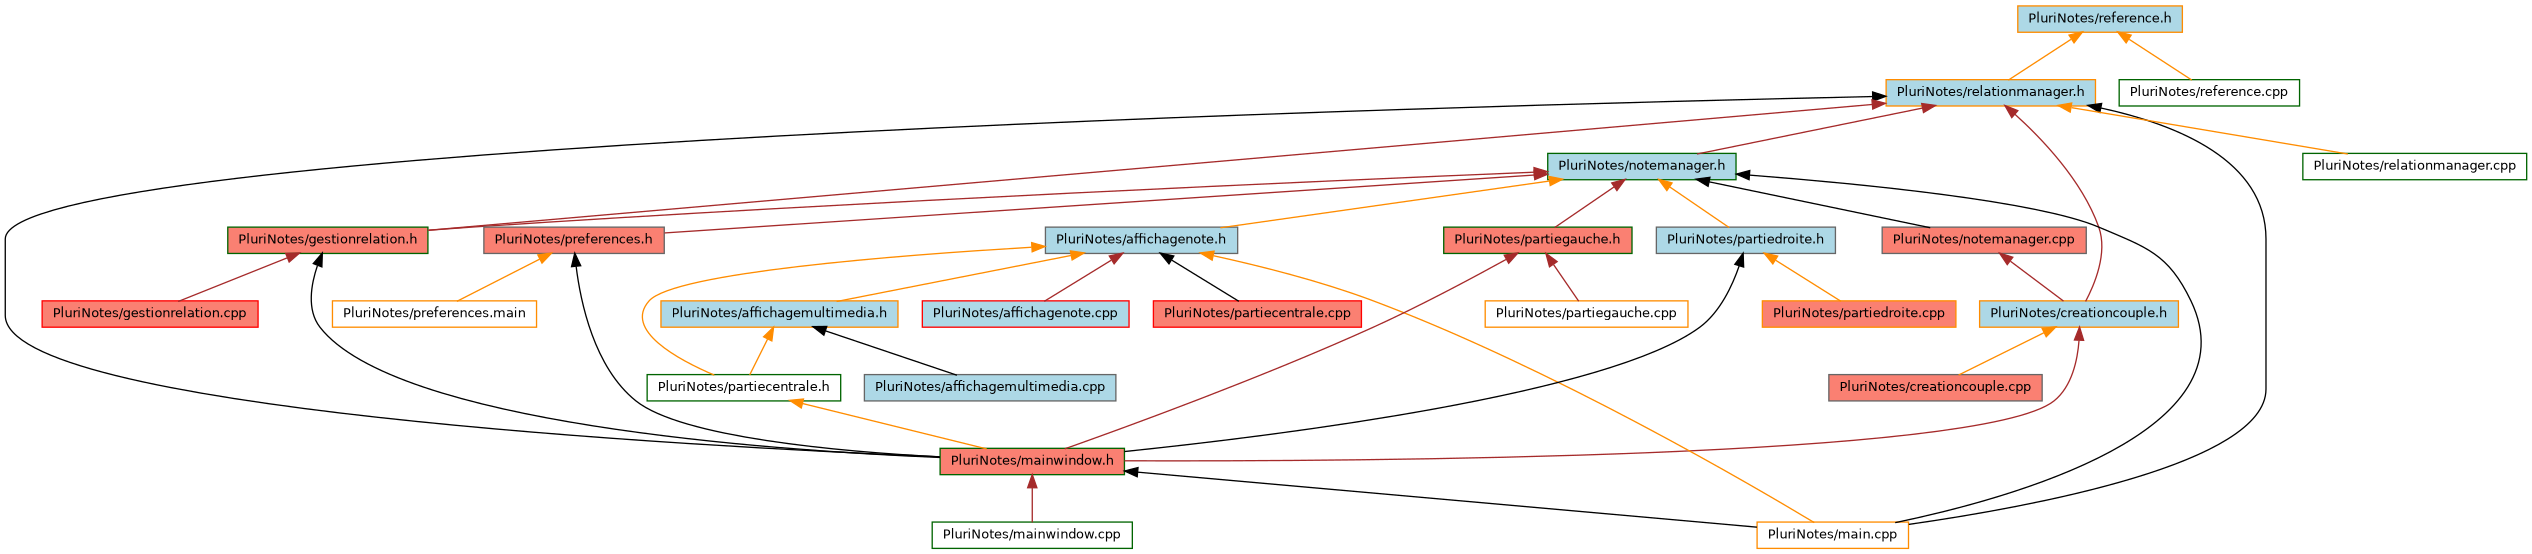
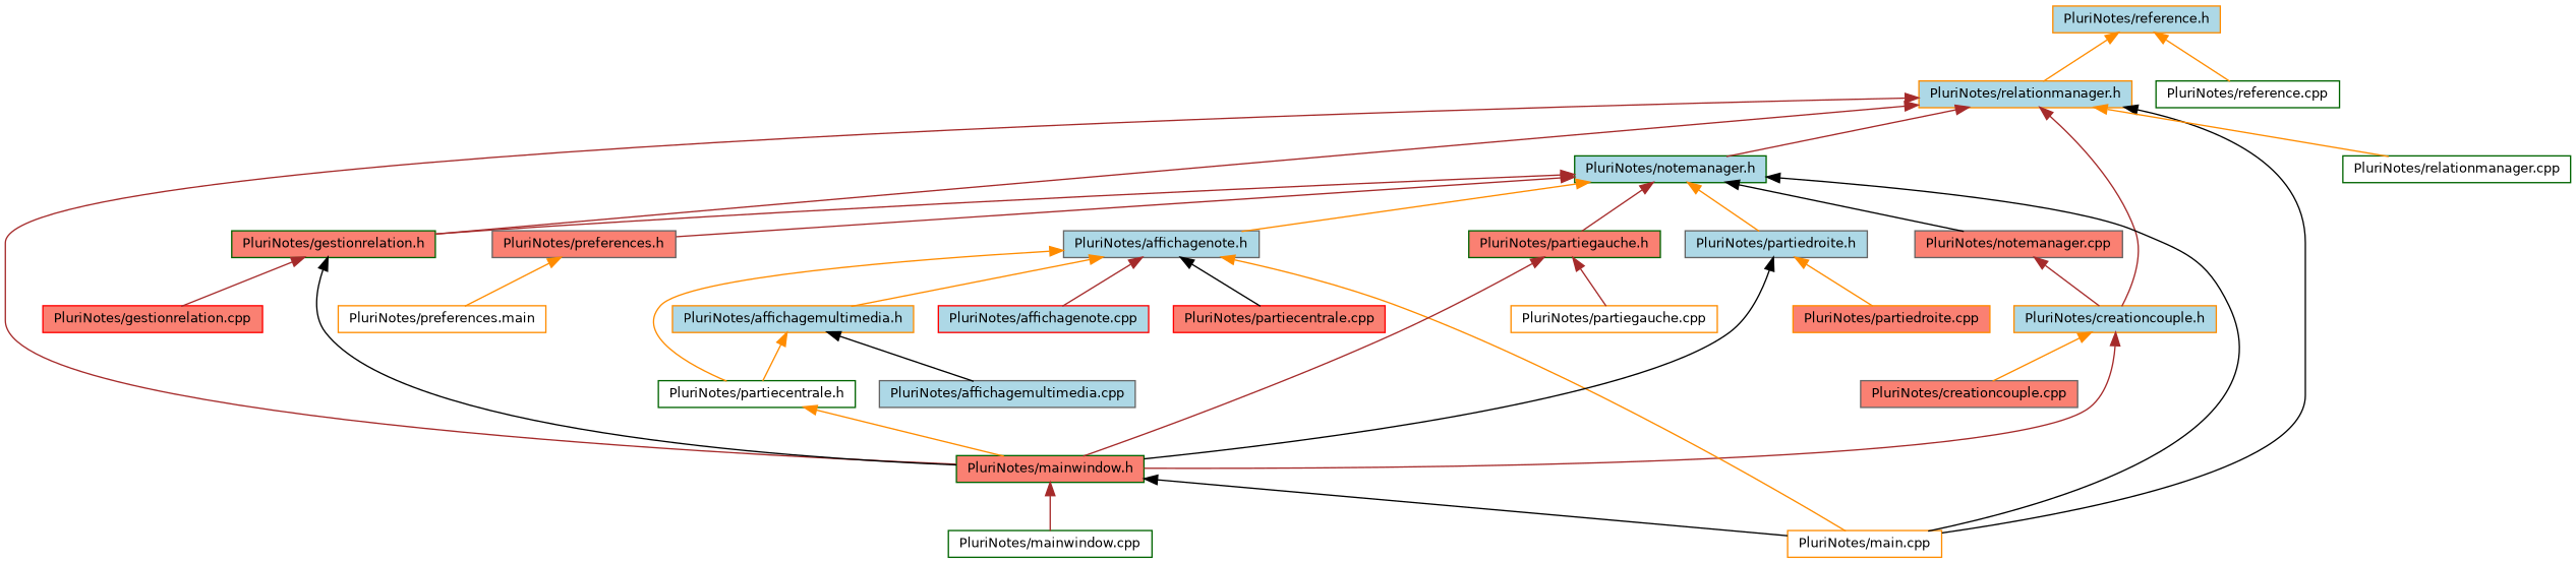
  digraph {
    node [color=darkorange fillcolor=lightblue fontname=Helvetica fontsize=10 shape=record style=filled]
    edge [color=brown dir=back fontname=Helvetica fontsize=10 labelfontname=Helvetica labelfontsize=10 style=solid]
    n1 [fontcolor=black height=0.2 label="PluriNotes/reference.h" width=0.4]
    n2 [height=0.2 label="PluriNotes/relationmanager.h" width=0.4]
    n3 [color=darkgreen fillcolor=white height=0.2 label="PluriNotes/reference.cpp" width=0.4]
    n4 [color=darkgreen height=0.2 label="PluriNotes/notemanager.h" width=0.4]
    n5 [color=darkgreen fillcolor=salmon height=0.2 label="PluriNotes/mainwindow.h" width=0.4]
    n6 [fillcolor=white height=0.2 label="PluriNotes/main.cpp" width=0.4]
    n7 [height=0.2 label="PluriNotes/creationcouple.h" width=0.4]
    n8 [color=darkgreen fillcolor=salmon height=0.2 label="PluriNotes/gestionrelation.h" width=0.4]
    n9 [color=darkgreen fillcolor=white height=0.2 label="PluriNotes/relationmanager.cpp" width=0.4]
    n10 [color=gray40 height=0.2 label="PluriNotes/affichagenote.h" width=0.4]
    n11 [color=darkgreen fillcolor=salmon height=0.2 label="PluriNotes/partiegauche.h" width=0.4]
    n12 [color=gray40 height=0.2 label="PluriNotes/partiedroite.h" width=0.4]
    n13 [color=gray40 fillcolor=salmon height=0.2 label="PluriNotes/preferences.h" width=0.4]
    n14 [color=gray40 fillcolor=salmon height=0.2 label="PluriNotes/notemanager.cpp" width=0.4]
    n15 [color=darkgreen fillcolor=white height=0.2 label="PluriNotes/mainwindow.cpp" width=0.4]
    n16 [color=gray40 fillcolor=salmon height=0.2 label="PluriNotes/creationcouple.cpp" width=0.4]
    n17 [color=red fillcolor=salmon height=0.2 label="PluriNotes/gestionrelation.cpp" width=0.4]
    n18 [height=0.2 label="PluriNotes/affichagemultimedia.h" width=0.4]
    n19 [color=darkgreen fillcolor=white height=0.2 label="PluriNotes/partiecentrale.h" width=0.4]
    n20 [color=red height=0.2 label="PluriNotes/affichagenote.cpp" width=0.4]
    n21 [color=red fillcolor=salmon height=0.2 label="PluriNotes/partiecentrale.cpp" width=0.4]
    n22 [fillcolor=white height=0.2 label="PluriNotes/partiegauche.cpp" width=0.4]
    n23 [fillcolor=salmon height=0.2 label="PluriNotes/partiedroite.cpp" width=0.4]
    n24 [fillcolor=white height=0.2 label="PluriNotes/preferences.main" width=0.4]
    n25 [color=gray40 height=0.2 label="PluriNotes/affichagemultimedia.cpp" width=0.4]
    n1 -> n2 [color=darkorange]
    n1 -> n3 [color=darkorange]
    n2 -> n4
-   n2 -> n5 [color=black]
+   n2 -> n5
    n2 -> n6 [color=black]
    n2 -> n7
    n2 -> n8
    n2 -> n9 [color=darkorange]
    n4 -> n6 [color=black]
    n4 -> n8
    n4 -> n10 [color=darkorange]
    n4 -> n11
    n4 -> n12 [color=darkorange]
    n4 -> n13
    n4 -> n14 [color=black]
    n5 -> n6 [color=black]
    n5 -> n15
    n7 -> n5
    n7 -> n16 [color=darkorange]
    n8 -> n5 [color=black]
    n8 -> n17
    n10 -> n6 [color=darkorange]
    n10 -> n18 [color=darkorange]
    n10 -> n19 [color=darkorange]
    n10 -> n20
    n10 -> n21 [color=black]
    n11 -> n5
    n11 -> n22
    n12 -> n5 [color=black]
    n12 -> n23 [color=darkorange]
-   n13 -> n5 [color=black]
    n13 -> n24 [color=darkorange]
    n14 -> n7
    n18 -> n19 [color=darkorange]
    n18 -> n25 [color=black]
    n19 -> n5 [color=darkorange]
  }
